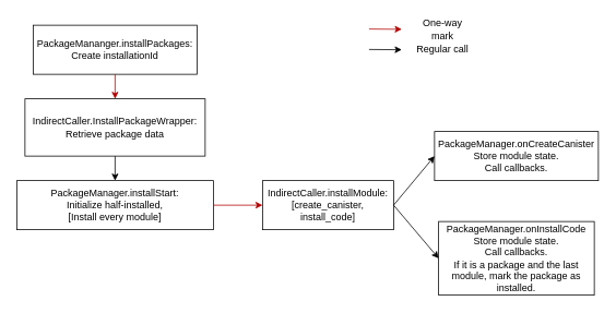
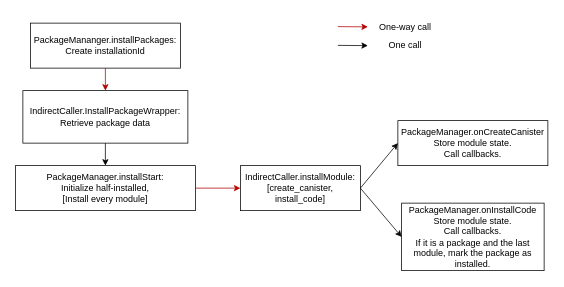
  <mxCell id="0" />
  <mxCell id="1" parent="0" />
  <mxCell id="2" value="PackageMananger.installPackages:&lt;br&gt;Create installationId" style="rounded=0;whiteSpace=wrap;html=1;" parent="1" vertex="1"><mxGeometry x="40" y="30" width="200" height="60" as="geometry" /></mxCell>
  <mxCell id="3" value="&lt;div&gt;IndirectCaller.InstallPackageWrapper:&lt;/div&gt;&lt;div&gt;Retrieve package data&lt;/div&gt;" style="rounded=0;whiteSpace=wrap;html=1;" parent="1" vertex="1"><mxGeometry x="30" y="120" width="220" height="70" as="geometry" /></mxCell>
  <mxCell id="4" value="" style="endArrow=classic;html=1;rounded=0;entryX=0.5;entryY=0;entryDx=0;entryDy=0;exitX=0.5;exitY=1;exitDx=0;exitDy=0;fillColor=#e51400;strokeColor=#B20000;" parent="1" source="2" target="3" edge="1"><mxGeometry width="50" height="50" relative="1" as="geometry"><mxPoint x="140" y="130" as="sourcePoint" /><mxPoint x="190" y="80" as="targetPoint" /></mxGeometry></mxCell>
  <mxCell id="5" value="&lt;div&gt;PackageManager.installStart:&lt;/div&gt;&lt;div&gt;Initialize half-installed,&lt;/div&gt;&lt;div&gt;[Install every module]&lt;/div&gt;" style="rounded=0;whiteSpace=wrap;html=1;" parent="1" vertex="1"><mxGeometry x="20" y="220" width="240" height="60" as="geometry" /></mxCell>
  <mxCell id="6" value="" style="endArrow=classic;html=1;rounded=0;exitX=0.5;exitY=1;exitDx=0;exitDy=0;entryX=0.5;entryY=0;entryDx=0;entryDy=0;" parent="1" source="3" target="5" edge="1"><mxGeometry width="50" height="50" relative="1" as="geometry"><mxPoint x="240" y="290" as="sourcePoint" /><mxPoint x="290" y="240" as="targetPoint" /></mxGeometry></mxCell>
  <mxCell id="7" value="&lt;div&gt;IndirectCaller.installModule:&lt;/div&gt;&lt;div&gt;[create_canister, install_code]&lt;/div&gt;" style="rounded=0;whiteSpace=wrap;html=1;" parent="1" vertex="1"><mxGeometry x="320" y="220" width="160" height="60" as="geometry" /></mxCell>
  <mxCell id="8" value="" style="endArrow=classic;html=1;rounded=0;exitX=1;exitY=0.5;exitDx=0;exitDy=0;fillColor=#e51400;strokeColor=#B20000;" parent="1" source="5" target="7" edge="1"><mxGeometry width="50" height="50" relative="1" as="geometry"><mxPoint x="280" y="350" as="sourcePoint" /><mxPoint x="280" y="440" as="targetPoint" /></mxGeometry></mxCell>
  <mxCell id="9" value="&lt;div&gt;PackageManager.onCreateCanister&lt;/div&gt;&lt;div&gt;Store module state.&lt;/div&gt;&lt;div&gt;Call callbacks.&lt;/div&gt;" style="rounded=0;whiteSpace=wrap;html=1;" parent="1" vertex="1"><mxGeometry x="530" y="160" width="200" height="60" as="geometry" /></mxCell>
  <mxCell id="10" value="&lt;div&gt;PackageManager.onInstallCode&lt;/div&gt;&lt;div&gt;Store module state.&lt;/div&gt;&lt;div&gt;Call callbacks.&lt;/div&gt;&lt;div&gt;If it is a package and the last module, mark the package as installed.&lt;/div&gt;" style="rounded=0;whiteSpace=wrap;html=1;" parent="1" vertex="1"><mxGeometry x="535" y="270" width="190" height="90" as="geometry" /></mxCell>
  <mxCell id="11" value="" style="endArrow=classic;html=1;rounded=0;exitX=1;exitY=0.5;exitDx=0;exitDy=0;" parent="1" source="7" edge="1"><mxGeometry width="50" height="50" relative="1" as="geometry"><mxPoint x="480" y="240" as="sourcePoint" /><mxPoint x="530" y="190" as="targetPoint" /></mxGeometry></mxCell>
  <mxCell id="12" value="" style="endArrow=classic;html=1;rounded=0;entryX=0;entryY=0.5;entryDx=0;entryDy=0;" parent="1" target="10" edge="1"><mxGeometry width="50" height="50" relative="1" as="geometry"><mxPoint x="480" y="250" as="sourcePoint" /><mxPoint x="530" y="200" as="targetPoint" /></mxGeometry></mxCell>
  <mxCell id="13" value="" style="endArrow=classic;html=1;rounded=0;fillColor=#e51400;strokeColor=#B20000;" parent="1" edge="1"><mxGeometry width="50" height="50" relative="1" as="geometry"><mxPoint x="450" y="34.66" as="sourcePoint" /><mxPoint x="490" y="35" as="targetPoint" /></mxGeometry></mxCell>
  <mxCell id="14" value="" style="endArrow=classic;html=1;rounded=0;fillColor=#e51400;strokeColor=#000000;" parent="1" edge="1"><mxGeometry width="50" height="50" relative="1" as="geometry"><mxPoint x="450" y="59.66" as="sourcePoint" /><mxPoint x="490" y="60" as="targetPoint" /></mxGeometry></mxCell>
- <mxCell id="15" value="One-way mark" style="text;html=1;align=center;verticalAlign=middle;whiteSpace=wrap;rounded=0;" parent="1" vertex="1"><mxGeometry x="500" y="20" width="80" height="30" as="geometry" /></mxCell>
- <mxCell id="16" value="Regular call" style="text;html=1;align=center;verticalAlign=middle;whiteSpace=wrap;rounded=0;" parent="1" vertex="1"><mxGeometry x="500" y="45" width="80" height="30" as="geometry" /></mxCell>
+ <mxCell id="15" value="One-way call" style="text;html=1;align=center;verticalAlign=middle;whiteSpace=wrap;rounded=0;" parent="1" vertex="1"><mxGeometry x="500" y="20" width="80" height="30" as="geometry" /></mxCell>
+ <mxCell id="16" value="One call" style="text;html=1;align=center;verticalAlign=middle;whiteSpace=wrap;rounded=0;" parent="1" vertex="1"><mxGeometry x="500" y="45" width="80" height="30" as="geometry" /></mxCell>
